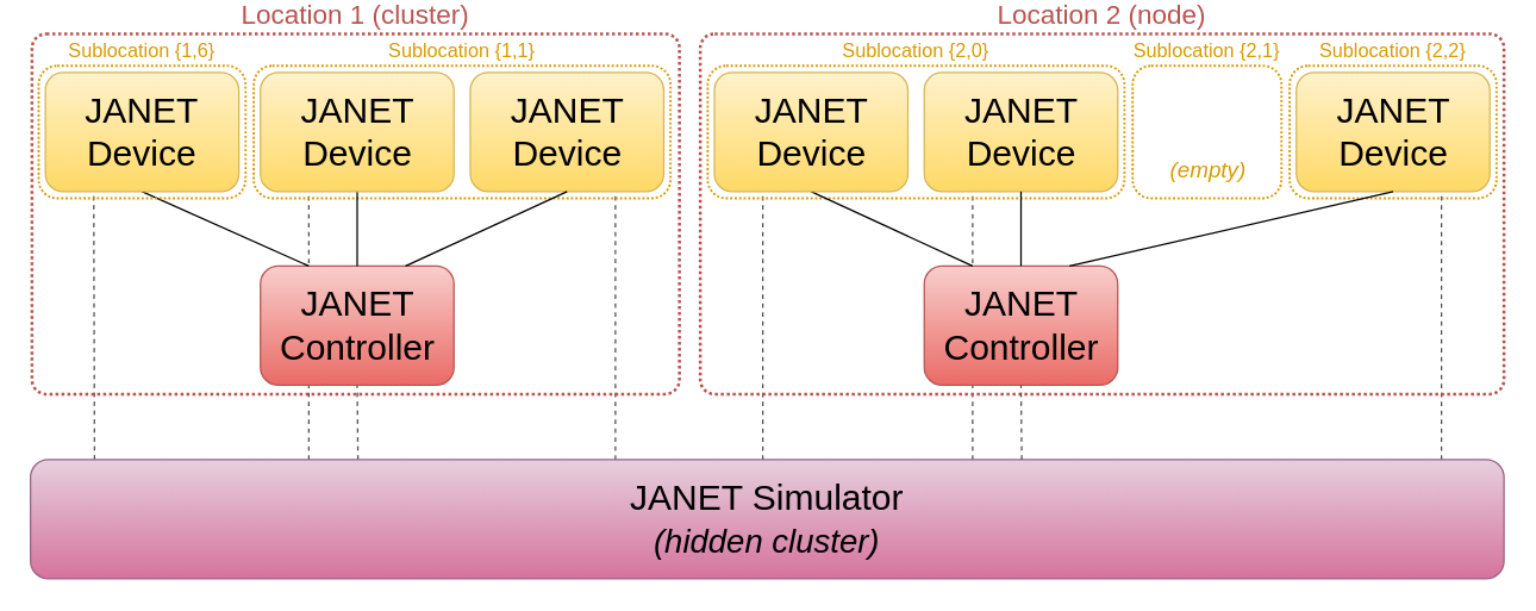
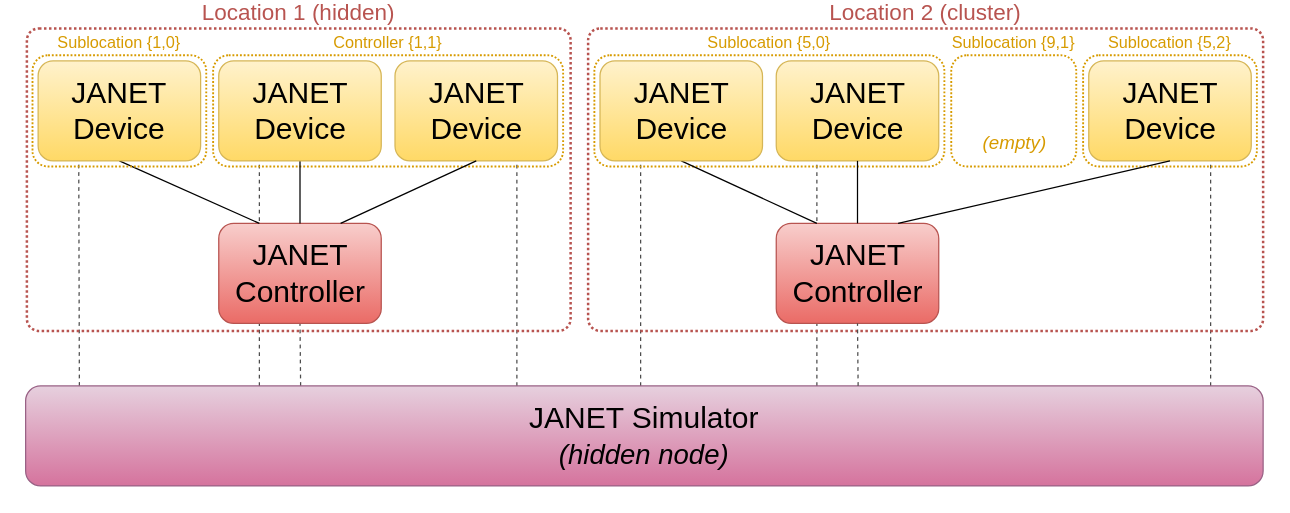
  <mxCell id="0" />
  <mxCell id="1" parent="0" />
  <mxCell id="2" style="edgeStyle=none;rounded=0;orthogonalLoop=1;jettySize=auto;html=1;entryX=0.25;entryY=1;entryDx=0;entryDy=0;fontSize=18;endArrow=none;endFill=0;strokeWidth=1;dashed=1;strokeColor=#4D4D4D;" parent="1" target="15" edge="1"><mxGeometry x="2354.85" y="3514" as="geometry"><mxPoint x="207" y="306" as="sourcePoint" /><mxPoint x="72.5" y="136" as="targetPoint" /></mxGeometry></mxCell>
  <mxCell id="3" style="edgeStyle=none;rounded=0;orthogonalLoop=1;jettySize=auto;html=1;entryX=0.5;entryY=1;entryDx=0;entryDy=0;fontSize=18;endArrow=none;endFill=0;strokeWidth=1;dashed=1;strokeColor=#4D4D4D;" parent="1" target="12" edge="1"><mxGeometry x="2334.85" y="3494" as="geometry"><mxPoint x="240" y="306" as="sourcePoint" /><mxPoint x="217" y="186" as="targetPoint" /></mxGeometry></mxCell>
  <mxCell id="4" style="edgeStyle=none;rounded=0;orthogonalLoop=1;jettySize=auto;html=1;entryX=0.25;entryY=1;entryDx=0;entryDy=0;fontSize=18;endArrow=none;endFill=0;strokeWidth=1;dashed=1;strokeColor=#4D4D4D;" parent="1" target="19" edge="1"><mxGeometry x="2344.85" y="3504" as="geometry"><mxPoint x="63" y="306" as="sourcePoint" /><mxPoint x="249.5" y="266" as="targetPoint" /></mxGeometry></mxCell>
  <mxCell id="5" style="edgeStyle=none;rounded=0;orthogonalLoop=1;jettySize=auto;html=1;entryX=0.75;entryY=1;entryDx=0;entryDy=0;fontSize=18;endArrow=none;endFill=0;strokeWidth=1;dashed=1;strokeColor=#4D4D4D;" parent="1" target="16" edge="1"><mxGeometry x="2364.85" y="3524" as="geometry"><mxPoint x="413" y="306" as="sourcePoint" /><mxPoint x="217" y="136" as="targetPoint" /></mxGeometry></mxCell>
  <mxCell id="6" style="edgeStyle=none;rounded=0;orthogonalLoop=1;jettySize=auto;html=1;entryX=0.25;entryY=1;entryDx=0;entryDy=0;fontSize=18;endArrow=none;endFill=0;strokeWidth=1;dashed=1;strokeColor=#4D4D4D;" parent="1" target="31" edge="1"><mxGeometry x="2374.85" y="3534" as="geometry"><mxPoint x="512" y="306" as="sourcePoint" /><mxPoint x="423" y="136" as="targetPoint" /></mxGeometry></mxCell>
  <mxCell id="7" style="edgeStyle=none;rounded=0;orthogonalLoop=1;jettySize=auto;html=1;entryX=0.25;entryY=1;entryDx=0;entryDy=0;fontSize=18;endArrow=none;endFill=0;strokeWidth=1;dashed=1;strokeColor=#4D4D4D;" parent="1" target="32" edge="1"><mxGeometry x="2384.85" y="3544" as="geometry"><mxPoint x="653" y="306" as="sourcePoint" /><mxPoint x="522" y="136" as="targetPoint" /></mxGeometry></mxCell>
  <mxCell id="8" style="edgeStyle=none;rounded=0;orthogonalLoop=1;jettySize=auto;html=1;entryX=0.75;entryY=1;entryDx=0;entryDy=0;fontSize=18;endArrow=none;endFill=0;strokeWidth=1;dashed=1;strokeColor=#4D4D4D;" parent="1" target="27" edge="1"><mxGeometry x="2394.85" y="3554" as="geometry"><mxPoint x="968" y="306" as="sourcePoint" /><mxPoint x="663" y="136" as="targetPoint" /></mxGeometry></mxCell>
- <mxCell id="9" value="Location 1 (cluster)" style="rounded=1;arcSize=4;dashed=1;fillColor=none;gradientColor=#ea6b66;strokeWidth=2;shadow=0;labelBackgroundColor=none;sketch=0;fontSize=18;html=0;strokeColor=#b85450;dashPattern=1 1;labelPosition=center;verticalLabelPosition=top;align=center;verticalAlign=bottom;spacingBottom=1;fontColor=#B85450;" parent="1" vertex="1"><mxGeometry x="21" y="20" width="435" height="242" as="geometry" /></mxCell>
- <mxCell id="10" value="Sublocation {1,1}" style="rounded=1;arcSize=14;dashed=1;fillColor=none;gradientColor=#ffa500;strokeWidth=1.5;shadow=0;labelBackgroundColor=none;sketch=0;fontSize=13;strokeColor=#d79b00;labelPosition=center;verticalLabelPosition=top;align=center;verticalAlign=bottom;spacingTop=0;spacingBottom=0;fontStyle=0;fontColor=#D79B00;dashPattern=1 1;" parent="1" vertex="1"><mxGeometry x="170" y="41.5" width="280" height="89" as="geometry" /></mxCell>
- <mxCell id="11" value="JANET Simulator&lt;br&gt;&lt;font size=&quot;1&quot;&gt;&lt;i style=&quot;font-size: 22px&quot;&gt;(hidden cluster)&lt;/i&gt;&lt;/font&gt;" style="rounded=1;whiteSpace=wrap;html=1;gradientColor=#d5739d;fillColor=#e6d0de;strokeColor=#996185;strokeWidth=1;fontSize=24;" parent="1" vertex="1"><mxGeometry x="20" y="306" width="990" height="80" as="geometry" /></mxCell>
+ <mxCell id="9" value="Location 1 (hidden)" style="rounded=1;arcSize=4;dashed=1;fillColor=none;gradientColor=#ea6b66;strokeWidth=2;shadow=0;labelBackgroundColor=none;sketch=0;fontSize=18;html=0;strokeColor=#b85450;dashPattern=1 1;labelPosition=center;verticalLabelPosition=top;align=center;verticalAlign=bottom;spacingBottom=1;fontColor=#B85450;" parent="1" vertex="1"><mxGeometry x="21" y="20" width="435" height="242" as="geometry" /></mxCell>
+ <mxCell id="10" value="Controller {1,1}" style="rounded=1;arcSize=14;dashed=1;fillColor=none;gradientColor=#ffa500;strokeWidth=1.5;shadow=0;labelBackgroundColor=none;sketch=0;fontSize=13;strokeColor=#d79b00;labelPosition=center;verticalLabelPosition=top;align=center;verticalAlign=bottom;spacingTop=0;spacingBottom=0;fontStyle=0;fontColor=#D79B00;dashPattern=1 1;" parent="1" vertex="1"><mxGeometry x="170" y="41.5" width="280" height="89" as="geometry" /></mxCell>
+ <mxCell id="11" value="JANET Simulator&lt;br&gt;&lt;font size=&quot;1&quot;&gt;&lt;i style=&quot;font-size: 22px&quot;&gt;(hidden node)&lt;/i&gt;&lt;/font&gt;" style="rounded=1;whiteSpace=wrap;html=1;gradientColor=#d5739d;fillColor=#e6d0de;strokeColor=#996185;strokeWidth=1;fontSize=24;" parent="1" vertex="1"><mxGeometry x="20" y="306" width="990" height="80" as="geometry" /></mxCell>
  <mxCell id="12" value="JANET Controller" style="rounded=1;whiteSpace=wrap;html=1;gradientColor=#ea6b66;fillColor=#f8cecc;strokeColor=#b85450;strokeWidth=1;fontSize=24;" parent="1" vertex="1"><mxGeometry x="174.5" y="176" width="130" height="80" as="geometry" /></mxCell>
  <mxCell id="13" style="edgeStyle=none;rounded=0;orthogonalLoop=1;jettySize=auto;html=1;exitX=0.5;exitY=1;exitDx=0;exitDy=0;entryX=0.25;entryY=0;entryDx=0;entryDy=0;fontSize=18;endArrow=none;endFill=0;strokeWidth=1;" parent="1" source="19" target="12" edge="1"><mxGeometry x="2324.85" y="3484" as="geometry"><mxPoint x="-30" y="237" as="sourcePoint" /><mxPoint x="16.29" y="126" as="targetPoint" /></mxGeometry></mxCell>
  <mxCell id="14" style="edgeStyle=none;rounded=0;orthogonalLoop=1;jettySize=auto;html=1;entryX=0.5;entryY=0;entryDx=0;entryDy=0;fontSize=18;endArrow=none;endFill=0;strokeWidth=1;exitX=0.5;exitY=1;exitDx=0;exitDy=0;" parent="1" source="15" target="12" edge="1"><mxGeometry x="2334.85" y="3494" as="geometry"><mxPoint x="238" y="136" as="sourcePoint" /><mxPoint x="215.25" y="176" as="targetPoint" /></mxGeometry></mxCell>
  <mxCell id="15" value="JANET Device" style="rounded=1;whiteSpace=wrap;html=1;gradientColor=#ffd966;fillColor=#fff2cc;strokeColor=#d6b656;strokeWidth=1;fontSize=24;" parent="1" vertex="1"><mxGeometry x="174.5" y="46" width="130" height="80" as="geometry" /></mxCell>
  <mxCell id="16" value="JANET Device" style="rounded=1;whiteSpace=wrap;html=1;gradientColor=#ffd966;fillColor=#fff2cc;strokeColor=#d6b656;strokeWidth=1;fontSize=24;" parent="1" vertex="1"><mxGeometry x="315.5" y="46" width="130" height="80" as="geometry" /></mxCell>
  <mxCell id="17" style="edgeStyle=none;rounded=0;orthogonalLoop=1;jettySize=auto;html=1;entryX=0.5;entryY=1;entryDx=0;entryDy=0;fontSize=18;endArrow=none;endFill=0;strokeWidth=1;exitX=0.75;exitY=0;exitDx=0;exitDy=0;" parent="1" source="12" target="16" edge="1"><mxGeometry x="2344.85" y="3504" as="geometry"><mxPoint x="249.5" y="136" as="sourcePoint" /><mxPoint x="247.75" y="176" as="targetPoint" /></mxGeometry></mxCell>
- <mxCell id="18" value="Sublocation {1,6}" style="rounded=1;arcSize=14;dashed=1;fillColor=none;gradientColor=#ffa500;strokeWidth=1.5;shadow=0;labelBackgroundColor=none;sketch=0;fontSize=13;strokeColor=#d79b00;labelPosition=center;verticalLabelPosition=top;align=center;verticalAlign=bottom;spacingTop=0;spacingBottom=0;fontStyle=0;fontColor=#D79B00;dashPattern=1 1;" parent="1" vertex="1"><mxGeometry x="25.5" y="41.5" width="139" height="89" as="geometry" /></mxCell>
+ <mxCell id="18" value="Sublocation {1,0}" style="rounded=1;arcSize=14;dashed=1;fillColor=none;gradientColor=#ffa500;strokeWidth=1.5;shadow=0;labelBackgroundColor=none;sketch=0;fontSize=13;strokeColor=#d79b00;labelPosition=center;verticalLabelPosition=top;align=center;verticalAlign=bottom;spacingTop=0;spacingBottom=0;fontStyle=0;fontColor=#D79B00;dashPattern=1 1;" parent="1" vertex="1"><mxGeometry x="25.5" y="41.5" width="139" height="89" as="geometry" /></mxCell>
  <mxCell id="19" value="JANET Device" style="rounded=1;whiteSpace=wrap;html=1;gradientColor=#ffd966;fillColor=#fff2cc;strokeColor=#d6b656;strokeWidth=1;fontSize=24;" parent="1" vertex="1"><mxGeometry x="30" y="46" width="130" height="80" as="geometry" /></mxCell>
- <mxCell id="20" value="Location 2 (node)" style="rounded=1;arcSize=4;dashed=1;fillColor=none;gradientColor=#ea6b66;strokeWidth=2;shadow=0;labelBackgroundColor=none;sketch=0;fontSize=18;html=0;strokeColor=#b85450;dashPattern=1 1;labelPosition=center;verticalLabelPosition=top;align=center;verticalAlign=bottom;spacingBottom=1;fontColor=#B85450;" parent="1" vertex="1"><mxGeometry x="470" y="20" width="540" height="242" as="geometry" /></mxCell>
+ <mxCell id="20" value="Location 2 (cluster)" style="rounded=1;arcSize=4;dashed=1;fillColor=none;gradientColor=#ea6b66;strokeWidth=2;shadow=0;labelBackgroundColor=none;sketch=0;fontSize=18;html=0;strokeColor=#b85450;dashPattern=1 1;labelPosition=center;verticalLabelPosition=top;align=center;verticalAlign=bottom;spacingBottom=1;fontColor=#B85450;" parent="1" vertex="1"><mxGeometry x="470" y="20" width="540" height="242" as="geometry" /></mxCell>
  <mxCell id="21" value="" style="group" parent="1" vertex="1" connectable="0"><mxGeometry x="475" y="41.5" width="530" height="214.5" as="geometry" /></mxCell>
- <mxCell id="22" value="Sublocation {2,0}" style="rounded=1;arcSize=14;dashed=1;fillColor=none;gradientColor=#ffa500;strokeWidth=1.5;shadow=0;labelBackgroundColor=none;sketch=0;fontSize=13;strokeColor=#d79b00;labelPosition=center;verticalLabelPosition=top;align=center;verticalAlign=bottom;spacingTop=0;spacingBottom=0;fontStyle=0;fontColor=#D79B00;dashPattern=1 1;" parent="21" vertex="1"><mxGeometry width="280" height="89" as="geometry" /></mxCell>
+ <mxCell id="22" value="Sublocation {5,0}" style="rounded=1;arcSize=14;dashed=1;fillColor=none;gradientColor=#ffa500;strokeWidth=1.5;shadow=0;labelBackgroundColor=none;sketch=0;fontSize=13;strokeColor=#d79b00;labelPosition=center;verticalLabelPosition=top;align=center;verticalAlign=bottom;spacingTop=0;spacingBottom=0;fontStyle=0;fontColor=#D79B00;dashPattern=1 1;" parent="21" vertex="1"><mxGeometry width="280" height="89" as="geometry" /></mxCell>
  <mxCell id="23" value="JANET Controller" style="rounded=1;whiteSpace=wrap;html=1;gradientColor=#ea6b66;fillColor=#f8cecc;strokeColor=#b85450;strokeWidth=1;fontSize=24;" parent="21" vertex="1"><mxGeometry x="145.5" y="134.5" width="130" height="80" as="geometry" /></mxCell>
  <mxCell id="24" style="edgeStyle=none;rounded=0;orthogonalLoop=1;jettySize=auto;html=1;fontSize=18;endArrow=none;endFill=0;strokeWidth=1;exitX=0.25;exitY=0;exitDx=0;exitDy=0;entryX=0.5;entryY=1;entryDx=0;entryDy=0;" parent="21" source="23" target="31" edge="1"><mxGeometry x="-656.15" y="-36.5" as="geometry"><mxPoint x="-268" y="144.5" as="sourcePoint" /><mxPoint x="70" y="94.5" as="targetPoint" /></mxGeometry></mxCell>
  <mxCell id="25" value="" style="group" parent="21" vertex="1" connectable="0"><mxGeometry x="391" width="139" height="89" as="geometry" /></mxCell>
- <mxCell id="26" value="Sublocation {2,2}" style="rounded=1;arcSize=14;dashed=1;fillColor=none;gradientColor=#ffa500;strokeWidth=1.5;shadow=0;labelBackgroundColor=none;sketch=0;fontSize=13;strokeColor=#d79b00;labelPosition=center;verticalLabelPosition=top;align=center;verticalAlign=bottom;spacingTop=0;spacingBottom=0;fontStyle=0;fontColor=#D79B00;dashPattern=1 1;" parent="25" vertex="1"><mxGeometry width="139" height="89" as="geometry" /></mxCell>
+ <mxCell id="26" value="Sublocation {5,2}" style="rounded=1;arcSize=14;dashed=1;fillColor=none;gradientColor=#ffa500;strokeWidth=1.5;shadow=0;labelBackgroundColor=none;sketch=0;fontSize=13;strokeColor=#d79b00;labelPosition=center;verticalLabelPosition=top;align=center;verticalAlign=bottom;spacingTop=0;spacingBottom=0;fontStyle=0;fontColor=#D79B00;dashPattern=1 1;" parent="25" vertex="1"><mxGeometry width="139" height="89" as="geometry" /></mxCell>
  <mxCell id="27" value="JANET Device" style="rounded=1;whiteSpace=wrap;html=1;gradientColor=#ffd966;fillColor=#fff2cc;strokeColor=#d6b656;strokeWidth=1;fontSize=24;" parent="25" vertex="1"><mxGeometry x="4.5" y="4.5" width="130" height="80" as="geometry" /></mxCell>
  <mxCell id="28" value="" style="group" parent="21" vertex="1" connectable="0"><mxGeometry x="285.5" width="100" height="89" as="geometry" /></mxCell>
  <mxCell id="29" value="(empty)" style="text;html=1;align=center;verticalAlign=middle;resizable=0;points=[];autosize=1;strokeColor=none;fillColor=none;fontSize=15;fontColor=#D79B00;fontStyle=2" parent="28" vertex="1"><mxGeometry x="15" y="59.5" width="70" height="20" as="geometry" /></mxCell>
- <mxCell id="30" value="Sublocation {2,1}" style="rounded=1;arcSize=14;dashed=1;fillColor=none;gradientColor=#ffa500;strokeWidth=1.5;shadow=0;labelBackgroundColor=none;sketch=0;fontSize=13;strokeColor=#d79b00;labelPosition=center;verticalLabelPosition=top;align=center;verticalAlign=bottom;spacingTop=0;spacingBottom=0;fontStyle=0;fontColor=#D79B00;dashPattern=1 1;" parent="28" vertex="1"><mxGeometry width="100" height="89" as="geometry" /></mxCell>
+ <mxCell id="30" value="Sublocation {9,1}" style="rounded=1;arcSize=14;dashed=1;fillColor=none;gradientColor=#ffa500;strokeWidth=1.5;shadow=0;labelBackgroundColor=none;sketch=0;fontSize=13;strokeColor=#d79b00;labelPosition=center;verticalLabelPosition=top;align=center;verticalAlign=bottom;spacingTop=0;spacingBottom=0;fontStyle=0;fontColor=#D79B00;dashPattern=1 1;" parent="28" vertex="1"><mxGeometry width="100" height="89" as="geometry" /></mxCell>
  <mxCell id="31" value="JANET Device" style="rounded=1;whiteSpace=wrap;html=1;gradientColor=#ffd966;fillColor=#fff2cc;strokeColor=#d6b656;strokeWidth=1;fontSize=24;" parent="21" vertex="1"><mxGeometry x="4.5" y="4.5" width="130" height="80" as="geometry" /></mxCell>
  <mxCell id="32" value="JANET Device" style="rounded=1;whiteSpace=wrap;html=1;gradientColor=#ffd966;fillColor=#fff2cc;strokeColor=#d6b656;strokeWidth=1;fontSize=24;" parent="21" vertex="1"><mxGeometry x="145.5" y="4.5" width="130" height="80" as="geometry" /></mxCell>
  <mxCell id="33" style="edgeStyle=none;rounded=0;orthogonalLoop=1;jettySize=auto;html=1;fontSize=18;endArrow=none;endFill=0;strokeWidth=1;exitX=0.5;exitY=0;exitDx=0;exitDy=0;entryX=0.5;entryY=1;entryDx=0;entryDy=0;" parent="21" source="23" target="32" edge="1"><mxGeometry x="-646.15" y="-26.5" as="geometry"><mxPoint x="242.5" y="144.5" as="sourcePoint" /><mxPoint x="79.5" y="94.5" as="targetPoint" /></mxGeometry></mxCell>
  <mxCell id="34" style="edgeStyle=none;rounded=0;orthogonalLoop=1;jettySize=auto;html=1;fontSize=18;endArrow=none;endFill=0;strokeWidth=1;exitX=0.75;exitY=0;exitDx=0;exitDy=0;entryX=0.5;entryY=1;entryDx=0;entryDy=0;" parent="21" source="23" target="27" edge="1"><mxGeometry x="-636.15" y="-16.5" as="geometry"><mxPoint x="275" y="144.5" as="sourcePoint" /><mxPoint x="220.5" y="94.5" as="targetPoint" /></mxGeometry></mxCell>
  <mxCell id="35" style="edgeStyle=none;rounded=0;orthogonalLoop=1;jettySize=auto;html=1;fontSize=18;endArrow=none;endFill=0;strokeWidth=1;dashed=1;strokeColor=#4D4D4D;entryX=0.5;entryY=1;entryDx=0;entryDy=0;" edge="1" parent="1" target="23"><mxGeometry x="2384.85" y="3544" as="geometry"><mxPoint x="686" y="306" as="sourcePoint" /><mxPoint x="522" y="136" as="targetPoint" /></mxGeometry></mxCell>
